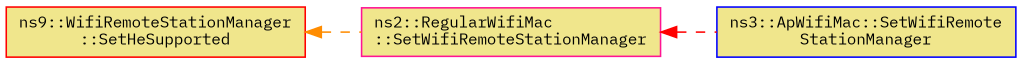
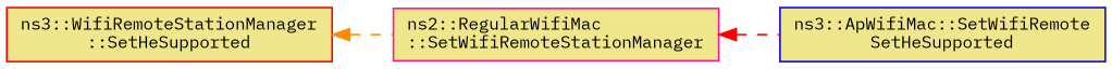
  digraph {
    fontname="IBM Plex Mono"
    rankdir=LR
    node [fillcolor=khaki fontname="IBM Plex Mono" fontsize=10 shape=record style=filled]
    edge [dir=back fontname="IBM Plex Mono" fontsize=10 labelfontname=Helvetica labelfontsize=10 style=dashed]
-   n1 [color=red fontcolor=black height=0.2 label="ns9::WifiRemoteStationManager\l::SetHeSupported" width=0.4]
+   n1 [color=red fontcolor=black height=0.2 label="ns3::WifiRemoteStationManager\l::SetHeSupported" width=0.4]
    n2 [color=deeppink height=0.2 label="ns2::RegularWifiMac\l::SetWifiRemoteStationManager" width=0.4]
-   n3 [color=blue height=0.2 label="ns3::ApWifiMac::SetWifiRemote\lStationManager" width=0.4]
+   n3 [color=blue height=0.2 label="ns3::ApWifiMac::SetWifiRemote\lSetHeSupported" width=0.4]
    n1 -> n2 [color=darkorange]
    n2 -> n3 [color=red]
  }
